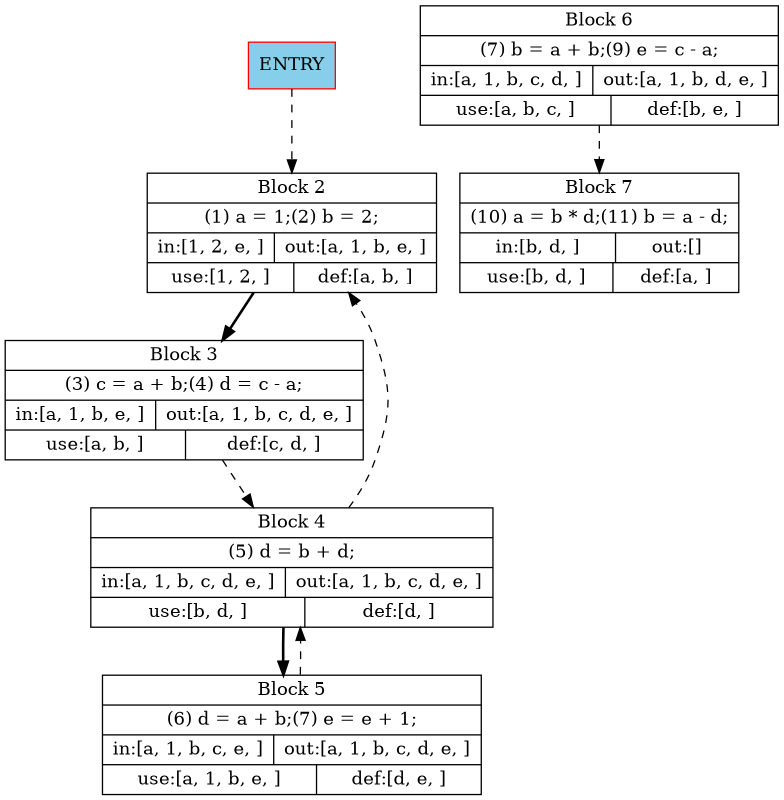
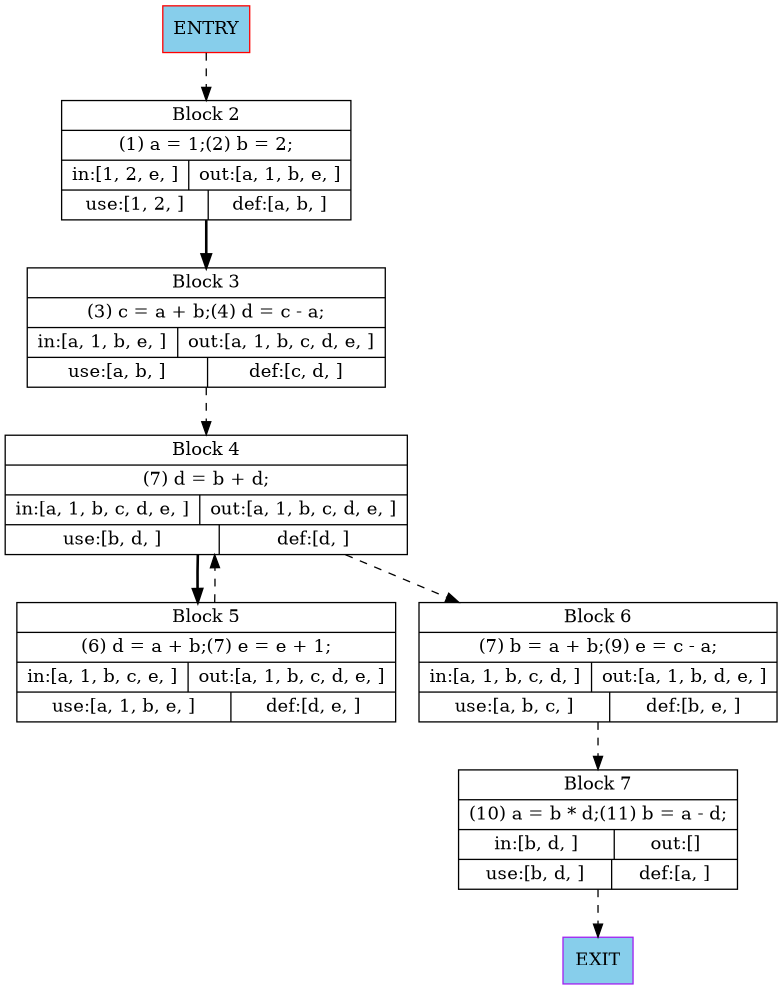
  digraph {
    node [shape=record]
    edge [style=dashed]
    n1 [color=red fillcolor=skyblue label=ENTRY style=filled]
    n2 [label=<{Block 2|(1) a = 1;(2) b = 2;|{in:[1, 2, e, ]|out:[a, 1, b, e, ]}|{use:[1, 2, ]|def:[a, b, ]}}>]
    n3 [label=<{Block 3|(3) c = a + b;(4) d = c - a;|{in:[a, 1, b, e, ]|out:[a, 1, b, c, d, e, ]}|{use:[a, b, ]|def:[c, d, ]}}>]
-   n5 [label=<{Block 4|(5) d = b + d;|{in:[a, 1, b, c, d, e, ]|out:[a, 1, b, c, d, e, ]}|{use:[b, d, ]|def:[d, ]}}>]
+   n4 [color=purple fillcolor=skyblue label=EXIT style=filled]
+   n5 [label=<{Block 4|(7) d = b + d;|{in:[a, 1, b, c, d, e, ]|out:[a, 1, b, c, d, e, ]}|{use:[b, d, ]|def:[d, ]}}>]
    n6 [label=<{Block 5|(6) d = a + b;(7) e = e + 1;|{in:[a, 1, b, c, e, ]|out:[a, 1, b, c, d, e, ]}|{use:[a, 1, b, e, ]|def:[d, e, ]}}>]
    n7 [label=<{Block 6|(7) b = a + b;(9) e = c - a;|{in:[a, 1, b, c, d, ]|out:[a, 1, b, d, e, ]}|{use:[a, b, c, ]|def:[b, e, ]}}>]
    n8 [label=<{Block 7|(10) a = b * d;(11) b = a - d;|{in:[b, d, ]|out:[]}|{use:[b, d, ]|def:[a, ]}}>]
    n1 -> n2
    n2 -> n3 [style=bold]
    n3 -> n5
    n5 -> n6 [style=bold]
-   n5 -> n2
+   n5 -> n7
    n6 -> n5
    n7 -> n8
+   n8 -> n4
  }
